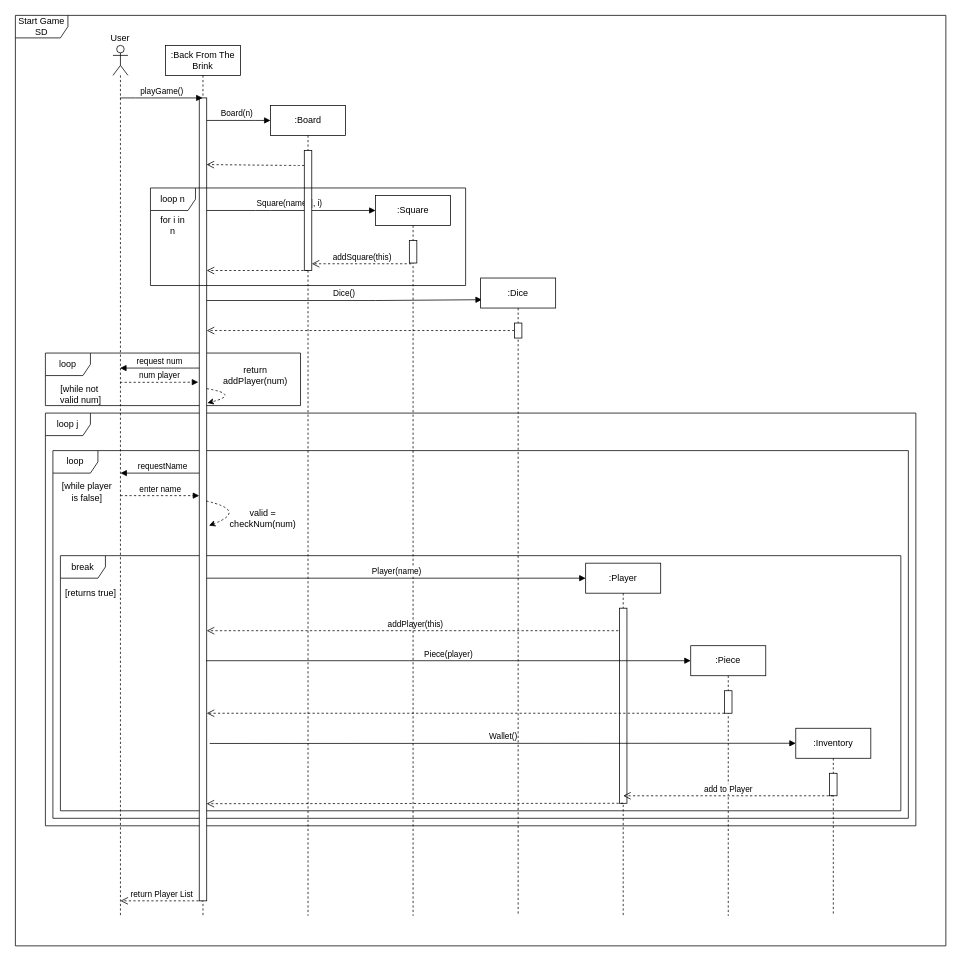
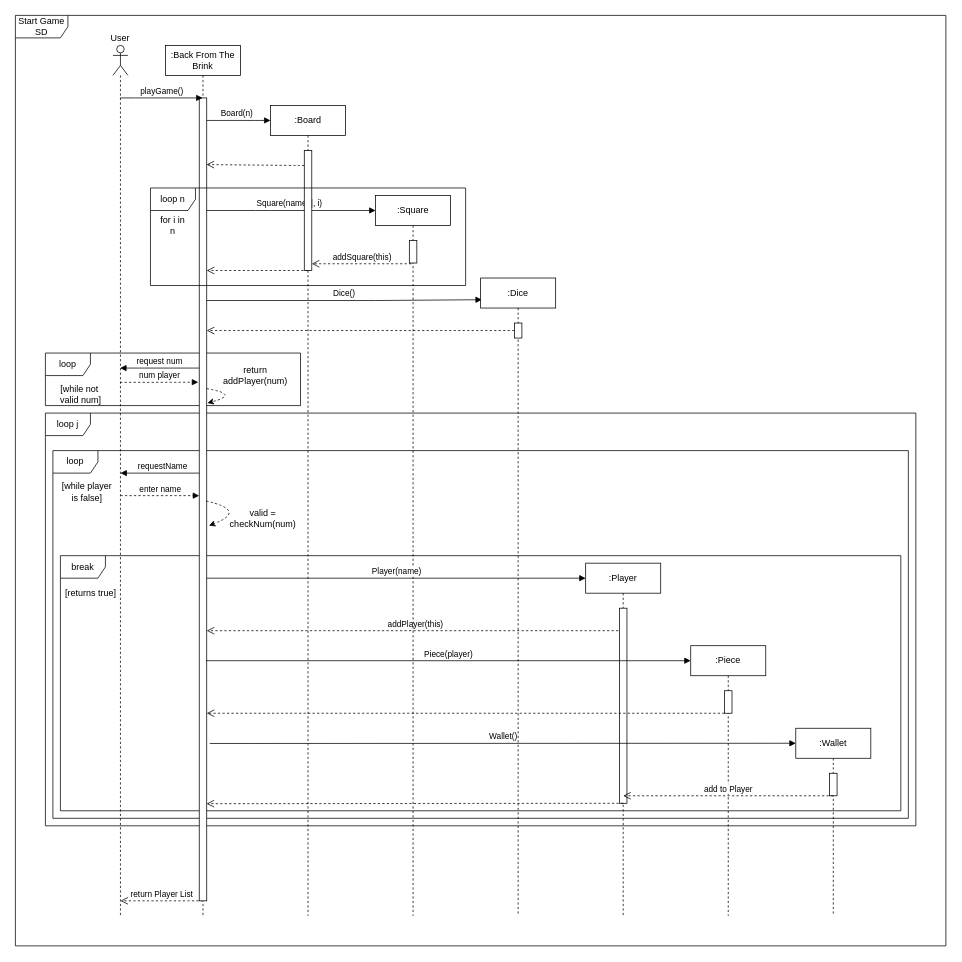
  <mxCell id="0" />
  <mxCell id="1" parent="0" />
  <mxCell id="2" value="addPlayer(this)" style="html=1;verticalAlign=bottom;endArrow=open;endSize=8;dashed=1;" parent="1" source="31" edge="1"><mxGeometry relative="1" as="geometry"><mxPoint x="685" y="840" as="sourcePoint" /><mxPoint x="275" y="840" as="targetPoint" /></mxGeometry></mxCell>
  <mxCell id="3" value="Start Game SD" style="shape=umlFrame;whiteSpace=wrap;html=1;width=70;height=30;" parent="1" vertex="1"><mxGeometry x="20" width="1240" height="1240" as="geometry" y="20" /></mxCell>
  <mxCell id="4" value="loop j" style="shape=umlFrame;whiteSpace=wrap;html=1;" parent="1" vertex="1"><mxGeometry x="60" y="550" width="1160" height="550" as="geometry" /></mxCell>
  <mxCell id="5" value="loop" style="shape=umlFrame;whiteSpace=wrap;html=1;" parent="1" vertex="1"><mxGeometry x="70" y="600" width="1140" height="490" as="geometry" /></mxCell>
  <mxCell id="6" value="Square(name[i], i)" style="html=1;verticalAlign=bottom;endArrow=block;" parent="1" source="14" edge="1"><mxGeometry width="80" relative="1" as="geometry"><mxPoint x="350" y="290" as="sourcePoint" /><mxPoint x="500" y="280" as="targetPoint" /><Array as="points"><mxPoint x="350" y="280" /></Array></mxGeometry></mxCell>
  <mxCell id="7" value="break" style="shape=umlFrame;whiteSpace=wrap;html=1;" parent="1" vertex="1"><mxGeometry x="80" y="740" width="1120" height="340" as="geometry" /></mxCell>
  <mxCell id="8" value="loop" style="shape=umlFrame;whiteSpace=wrap;html=1;" parent="1" vertex="1"><mxGeometry x="60" y="470" width="340" height="70" as="geometry" /></mxCell>
  <mxCell id="9" value="Board(n)" style="html=1;verticalAlign=bottom;endArrow=block;" parent="1" source="14" edge="1"><mxGeometry width="80" relative="1" as="geometry"><mxPoint x="350" y="300" as="sourcePoint" /><mxPoint x="360" y="160" as="targetPoint" /><Array as="points"><mxPoint x="340" y="160" /></Array></mxGeometry></mxCell>
  <mxCell id="10" value="return Player List" style="html=1;verticalAlign=bottom;endArrow=open;dashed=1;endSize=8;" parent="1" edge="1"><mxGeometry relative="1" as="geometry"><mxPoint x="270.18" y="1200" as="sourcePoint" /><mxPoint x="160.004" y="1200" as="targetPoint" /><Array as="points"><mxPoint x="240.68" y="1200" /></Array></mxGeometry></mxCell>
  <mxCell id="11" value="requestName" style="html=1;verticalAlign=bottom;endArrow=block;exitX=0.5;exitY=0.63;exitDx=0;exitDy=0;exitPerimeter=0;" parent="1" edge="1"><mxGeometry width="80" relative="1" as="geometry"><mxPoint x="270.68" y="630" as="sourcePoint" /><mxPoint x="160.004" y="630" as="targetPoint" /></mxGeometry></mxCell>
  <mxCell id="12" value="" style="html=1;verticalAlign=bottom;endArrow=open;dashed=1;endSize=8;entryX=0.976;entryY=0.083;entryDx=0;entryDy=0;entryPerimeter=0;" parent="1" source="19" target="15" edge="1"><mxGeometry relative="1" as="geometry"><mxPoint x="420" y="220" as="sourcePoint" /><mxPoint x="276" y="220" as="targetPoint" /><Array as="points"><mxPoint x="390" y="220" /></Array></mxGeometry></mxCell>
  <mxCell id="13" value="" style="shape=umlLifeline;participant=umlActor;perimeter=lifelinePerimeter;whiteSpace=wrap;html=1;container=1;collapsible=0;recursiveResize=0;verticalAlign=top;spacingTop=36;outlineConnect=0;" parent="1" vertex="1"><mxGeometry x="150" y="60" width="20" height="1160" as="geometry" /></mxCell>
  <mxCell id="14" value=":Back From The Brink" style="shape=umlLifeline;perimeter=lifelinePerimeter;whiteSpace=wrap;html=1;container=1;collapsible=0;recursiveResize=0;outlineConnect=0;" parent="1" vertex="1"><mxGeometry x="220" y="60" width="100" height="1160" as="geometry" /></mxCell>
  <mxCell id="15" value="" style="html=1;points=[];perimeter=orthogonalPerimeter;" parent="14" vertex="1"><mxGeometry x="45" y="70" width="10" height="1070" as="geometry" /></mxCell>
  <mxCell id="16" value="" style="curved=1;endArrow=classic;html=1;dashed=1;entryX=1.086;entryY=0.38;entryDx=0;entryDy=0;entryPerimeter=0;exitX=0.976;exitY=0.362;exitDx=0;exitDy=0;exitPerimeter=0;" parent="14" source="15" target="15" edge="1"><mxGeometry width="50" height="50" relative="1" as="geometry"><mxPoint x="57" y="439" as="sourcePoint" /><mxPoint x="120" y="480" as="targetPoint" /><Array as="points"><mxPoint x="100" y="465" /></Array></mxGeometry></mxCell>
  <mxCell id="17" value="" style="curved=1;endArrow=classic;html=1;dashed=1;exitX=0.921;exitY=0.502;exitDx=0;exitDy=0;exitPerimeter=0;" parent="14" source="15" edge="1"><mxGeometry width="50" height="50" relative="1" as="geometry"><mxPoint x="64.8" y="468.55" as="sourcePoint" /><mxPoint x="58" y="640" as="targetPoint" /><Array as="points"><mxPoint x="110" y="620" /></Array></mxGeometry></mxCell>
  <mxCell id="18" value=":Board" style="shape=umlLifeline;perimeter=lifelinePerimeter;whiteSpace=wrap;html=1;container=1;collapsible=0;recursiveResize=0;outlineConnect=0;" parent="1" vertex="1"><mxGeometry x="360" y="140" width="100" height="1080" as="geometry" /></mxCell>
  <mxCell id="19" value="" style="html=1;points=[];perimeter=orthogonalPerimeter;" parent="18" vertex="1"><mxGeometry x="45" y="60" width="10" height="160" as="geometry" /></mxCell>
  <mxCell id="20" value="playGame()" style="html=1;verticalAlign=bottom;endArrow=block;" parent="1" source="13" target="14" edge="1"><mxGeometry width="80" relative="1" as="geometry"><mxPoint x="350" y="300" as="sourcePoint" /><mxPoint x="430" y="300" as="targetPoint" /><Array as="points"><mxPoint x="190" y="130" /></Array></mxGeometry></mxCell>
  <mxCell id="21" value="User" style="text;html=1;strokeColor=none;fillColor=none;align=center;verticalAlign=middle;whiteSpace=wrap;rounded=0;" parent="1" vertex="1"><mxGeometry x="140" y="40" width="40" height="20" as="geometry" /></mxCell>
  <mxCell id="22" value="for i in n" style="text;html=1;strokeColor=none;fillColor=none;align=center;verticalAlign=middle;whiteSpace=wrap;rounded=0;" parent="1" vertex="1"><mxGeometry x="210" y="290" width="40" height="20" as="geometry" /></mxCell>
  <mxCell id="23" value="loop n" style="shape=umlFrame;whiteSpace=wrap;html=1;" parent="1" vertex="1"><mxGeometry x="200" y="250" width="420" height="130" as="geometry" /></mxCell>
  <mxCell id="24" value=":Square" style="shape=umlLifeline;perimeter=lifelinePerimeter;whiteSpace=wrap;html=1;container=1;collapsible=0;recursiveResize=0;outlineConnect=0;" parent="1" vertex="1"><mxGeometry x="500" y="260" width="100" height="960" as="geometry" /></mxCell>
  <mxCell id="25" value="" style="html=1;points=[];perimeter=orthogonalPerimeter;" parent="24" vertex="1"><mxGeometry x="45" y="60" width="10" height="30" as="geometry" /></mxCell>
  <mxCell id="26" value="addSquare(this)" style="html=1;verticalAlign=bottom;endArrow=open;endSize=8;exitX=0.26;exitY=1.033;exitDx=0;exitDy=0;exitPerimeter=0;dashed=1;" parent="1" source="25" target="19" edge="1"><mxGeometry relative="1" as="geometry"><mxPoint x="539" y="350" as="sourcePoint" /><mxPoint x="410" y="353" as="targetPoint" /></mxGeometry></mxCell>
  <mxCell id="27" value="" style="html=1;verticalAlign=bottom;endArrow=open;dashed=1;endSize=8;" parent="1" edge="1"><mxGeometry relative="1" as="geometry"><mxPoint x="410" y="360" as="sourcePoint" /><mxPoint x="275" y="360" as="targetPoint" /><Array as="points"><mxPoint x="355" y="360" /></Array></mxGeometry></mxCell>
  <mxCell id="28" value="num player" style="html=1;verticalAlign=bottom;endArrow=block;dashed=1;entryX=-0.128;entryY=0.354;entryDx=0;entryDy=0;entryPerimeter=0;" parent="1" source="13" target="15" edge="1"><mxGeometry width="80" relative="1" as="geometry"><mxPoint x="160" y="510" as="sourcePoint" /><mxPoint x="266" y="509" as="targetPoint" /><Array as="points"><mxPoint x="230" y="509" /></Array></mxGeometry></mxCell>
  <mxCell id="29" value="enter name" style="html=1;verticalAlign=bottom;endArrow=block;dashed=1;" parent="1" target="15" edge="1"><mxGeometry width="80" relative="1" as="geometry"><mxPoint x="160" y="660" as="sourcePoint" /><mxPoint x="260" y="660" as="targetPoint" /></mxGeometry></mxCell>
  <mxCell id="30" value="Player(name)" style="html=1;verticalAlign=bottom;endArrow=block;" parent="1" edge="1"><mxGeometry width="80" relative="1" as="geometry"><mxPoint x="275" y="770" as="sourcePoint" /><mxPoint x="780" y="770" as="targetPoint" /></mxGeometry></mxCell>
  <mxCell id="31" value=":Player" style="shape=umlLifeline;perimeter=lifelinePerimeter;whiteSpace=wrap;html=1;container=1;collapsible=0;recursiveResize=0;outlineConnect=0;" parent="1" vertex="1"><mxGeometry x="780" y="750" width="100" height="470" as="geometry" /></mxCell>
  <mxCell id="32" value="" style="html=1;points=[];perimeter=orthogonalPerimeter;" parent="31" vertex="1"><mxGeometry x="45" y="60" width="10" height="260" as="geometry" /></mxCell>
  <mxCell id="33" value="[while player &lt;br&gt;is false]" style="text;html=1;align=center;verticalAlign=middle;resizable=0;points=[];autosize=1;" parent="1" vertex="1"><mxGeometry x="70" y="630" width="90" height="50" as="geometry" /></mxCell>
  <mxCell id="34" value="[returns true]" style="text;html=1;align=center;verticalAlign=middle;resizable=0;points=[];autosize=1;" parent="1" vertex="1"><mxGeometry x="80" y="780" width="80" height="20" as="geometry" /></mxCell>
  <mxCell id="35" value="Dice()" style="html=1;verticalAlign=bottom;endArrow=block;entryX=0.017;entryY=0.034;entryDx=0;entryDy=0;entryPerimeter=0;" parent="1" source="15" target="45" edge="1"><mxGeometry width="80" relative="1" as="geometry"><mxPoint x="560" y="410" as="sourcePoint" /><mxPoint x="640" y="410" as="targetPoint" /><Array as="points"><mxPoint x="500" y="400" /></Array></mxGeometry></mxCell>
  <mxCell id="36" value="" style="html=1;verticalAlign=bottom;endArrow=open;dashed=1;endSize=8;" parent="1" source="46" target="15" edge="1"><mxGeometry relative="1" as="geometry"><mxPoint x="412.5" y="470" as="sourcePoint" /><mxPoint x="277.5" y="470" as="targetPoint" /><Array as="points" /></mxGeometry></mxCell>
  <mxCell id="37" value=":Piece" style="shape=umlLifeline;perimeter=lifelinePerimeter;whiteSpace=wrap;html=1;container=1;collapsible=0;recursiveResize=0;outlineConnect=0;" parent="1" vertex="1"><mxGeometry x="920" y="860" width="100" height="360" as="geometry" /></mxCell>
  <mxCell id="38" value="" style="html=1;points=[];perimeter=orthogonalPerimeter;" parent="37" vertex="1"><mxGeometry x="45" y="60" width="10" height="30" as="geometry" /></mxCell>
  <mxCell id="39" value="Piece(player)" style="html=1;verticalAlign=bottom;endArrow=block;" parent="1" edge="1"><mxGeometry width="80" relative="1" as="geometry"><mxPoint x="274" y="880" as="sourcePoint" /><mxPoint x="920" y="880" as="targetPoint" /></mxGeometry></mxCell>
  <mxCell id="40" value="" style="html=1;verticalAlign=bottom;endArrow=open;endSize=8;dashed=1;" parent="1" source="38" edge="1"><mxGeometry relative="1" as="geometry"><mxPoint x="829.5" y="950" as="sourcePoint" /><mxPoint x="275" y="950" as="targetPoint" /></mxGeometry></mxCell>
  <mxCell id="41" value="request num" style="html=1;verticalAlign=bottom;endArrow=block;" parent="1" target="13" edge="1"><mxGeometry width="80" relative="1" as="geometry"><mxPoint x="265" y="490" as="sourcePoint" /><mxPoint x="279.5" y="510" as="targetPoint" /><Array as="points"><mxPoint x="250" y="490" /></Array></mxGeometry></mxCell>
  <mxCell id="42" value="[while not&lt;br&gt;&amp;nbsp;valid num]" style="text;html=1;align=center;verticalAlign=middle;resizable=0;points=[];autosize=1;" parent="1" vertex="1"><mxGeometry x="70" y="510" width="70" height="30" as="geometry" /></mxCell>
  <mxCell id="43" value="return addPlayer(num)" style="text;html=1;strokeColor=none;fillColor=none;align=center;verticalAlign=middle;whiteSpace=wrap;rounded=0;" parent="1" vertex="1"><mxGeometry x="320" y="490" width="40" height="20" as="geometry" /></mxCell>
  <mxCell id="44" value="valid = checkNum(num)" style="text;html=1;strokeColor=none;fillColor=none;align=center;verticalAlign=middle;whiteSpace=wrap;rounded=0;" parent="1" vertex="1"><mxGeometry x="330" y="680" width="40" height="20" as="geometry" /></mxCell>
  <mxCell id="45" value=":Dice" style="shape=umlLifeline;perimeter=lifelinePerimeter;whiteSpace=wrap;html=1;container=1;collapsible=0;recursiveResize=0;outlineConnect=0;" parent="1" vertex="1"><mxGeometry x="640" y="370" width="100" height="850" as="geometry" /></mxCell>
  <mxCell id="46" value="" style="html=1;points=[];perimeter=orthogonalPerimeter;" parent="45" vertex="1"><mxGeometry x="45" y="60" width="10" height="20" as="geometry" /></mxCell>
- <mxCell id="47" value=":Inventory" style="shape=umlLifeline;perimeter=lifelinePerimeter;whiteSpace=wrap;html=1;container=1;collapsible=0;recursiveResize=0;outlineConnect=0;" vertex="1" parent="1"><mxGeometry x="1060" y="970" width="100" height="250" as="geometry" /></mxCell>
+ <mxCell id="47" value=":Wallet" style="shape=umlLifeline;perimeter=lifelinePerimeter;whiteSpace=wrap;html=1;container=1;collapsible=0;recursiveResize=0;outlineConnect=0;" vertex="1" parent="1"><mxGeometry x="1060" y="970" width="100" height="250" as="geometry" /></mxCell>
  <mxCell id="48" value="" style="html=1;points=[];perimeter=orthogonalPerimeter;" vertex="1" parent="47"><mxGeometry x="45" y="60" width="10" height="30" as="geometry" /></mxCell>
  <mxCell id="49" value="Wallet()" style="html=1;verticalAlign=bottom;endArrow=block;exitX=1.4;exitY=0.804;exitDx=0;exitDy=0;exitPerimeter=0;" edge="1" parent="1" source="15"><mxGeometry width="80" relative="1" as="geometry"><mxPoint x="414" y="990" as="sourcePoint" /><mxPoint x="1060" y="990" as="targetPoint" /></mxGeometry></mxCell>
  <mxCell id="50" value="add to Player" style="html=1;verticalAlign=bottom;endArrow=open;endSize=8;dashed=1;" edge="1" parent="1"><mxGeometry relative="1" as="geometry"><mxPoint x="1110" y="1060" as="sourcePoint" /><mxPoint x="830" y="1060" as="targetPoint" /></mxGeometry></mxCell>
  <mxCell id="51" value="" style="html=1;verticalAlign=bottom;endArrow=open;endSize=8;dashed=1;entryX=0.98;entryY=0.879;entryDx=0;entryDy=0;entryPerimeter=0;" edge="1" parent="1" target="15"><mxGeometry relative="1" as="geometry"><mxPoint x="830" y="1070" as="sourcePoint" /><mxPoint x="550" y="1070" as="targetPoint" /></mxGeometry></mxCell>
